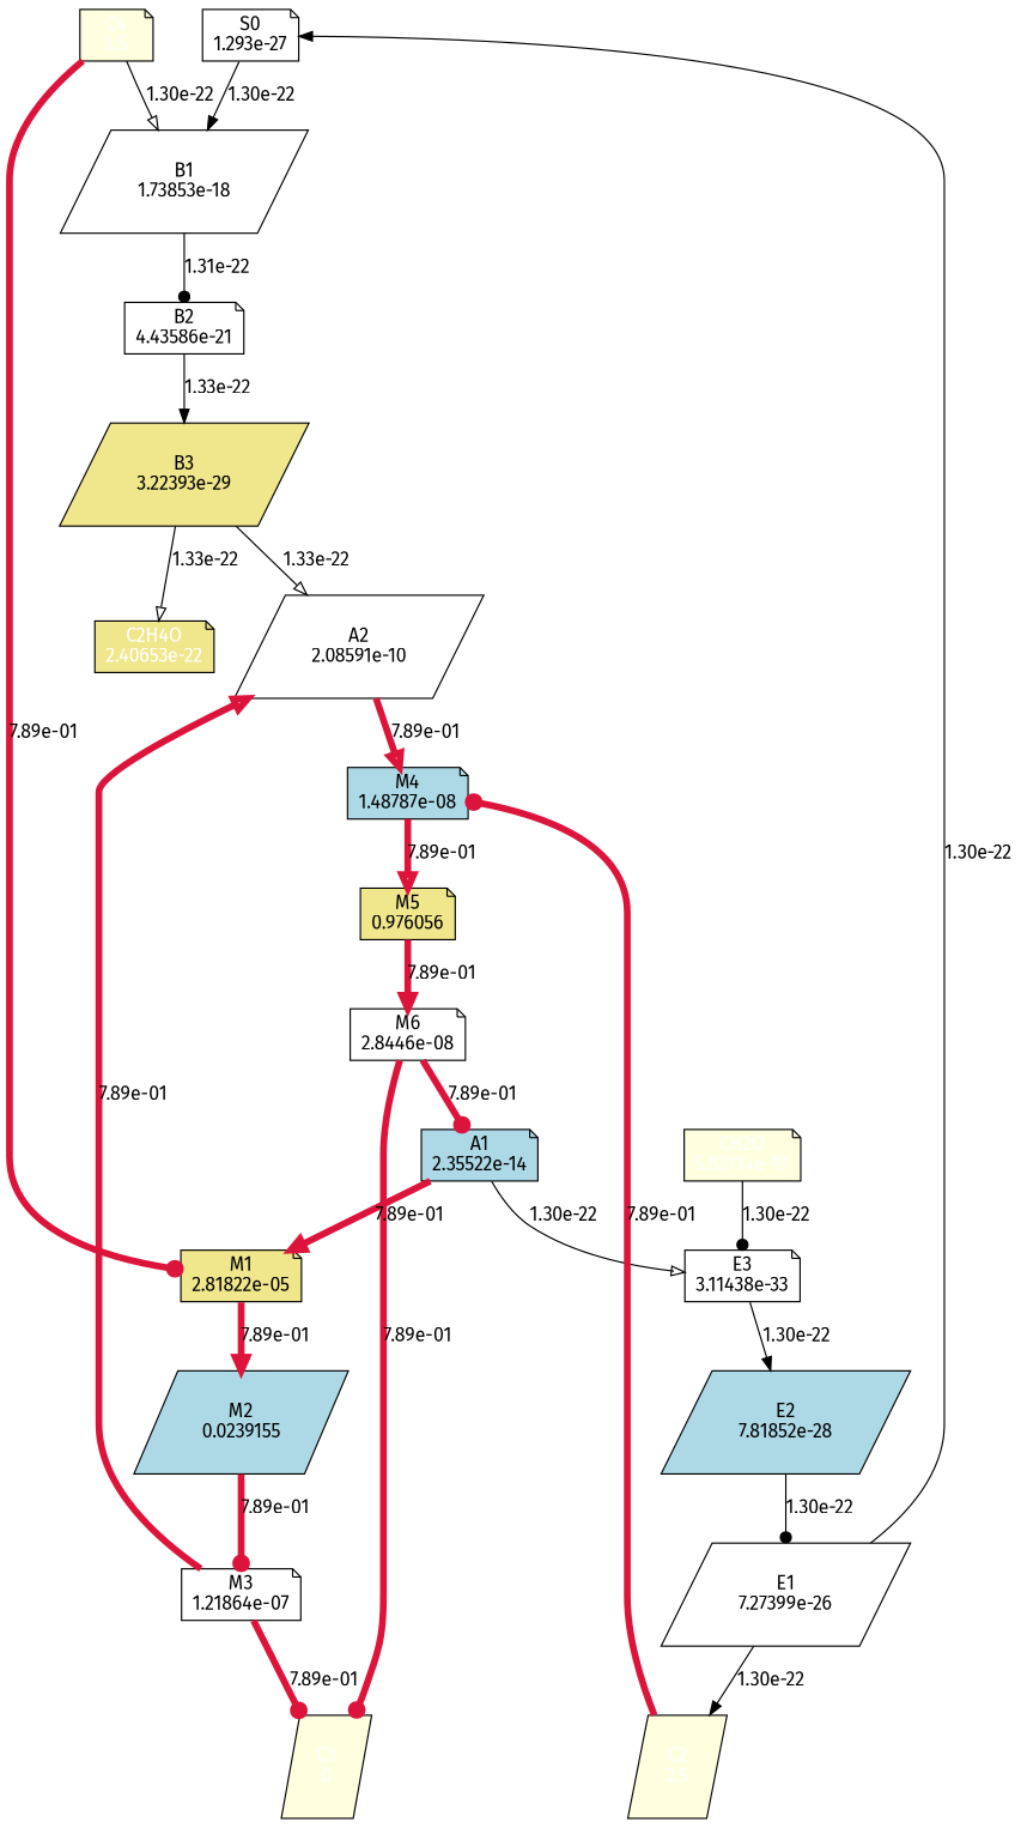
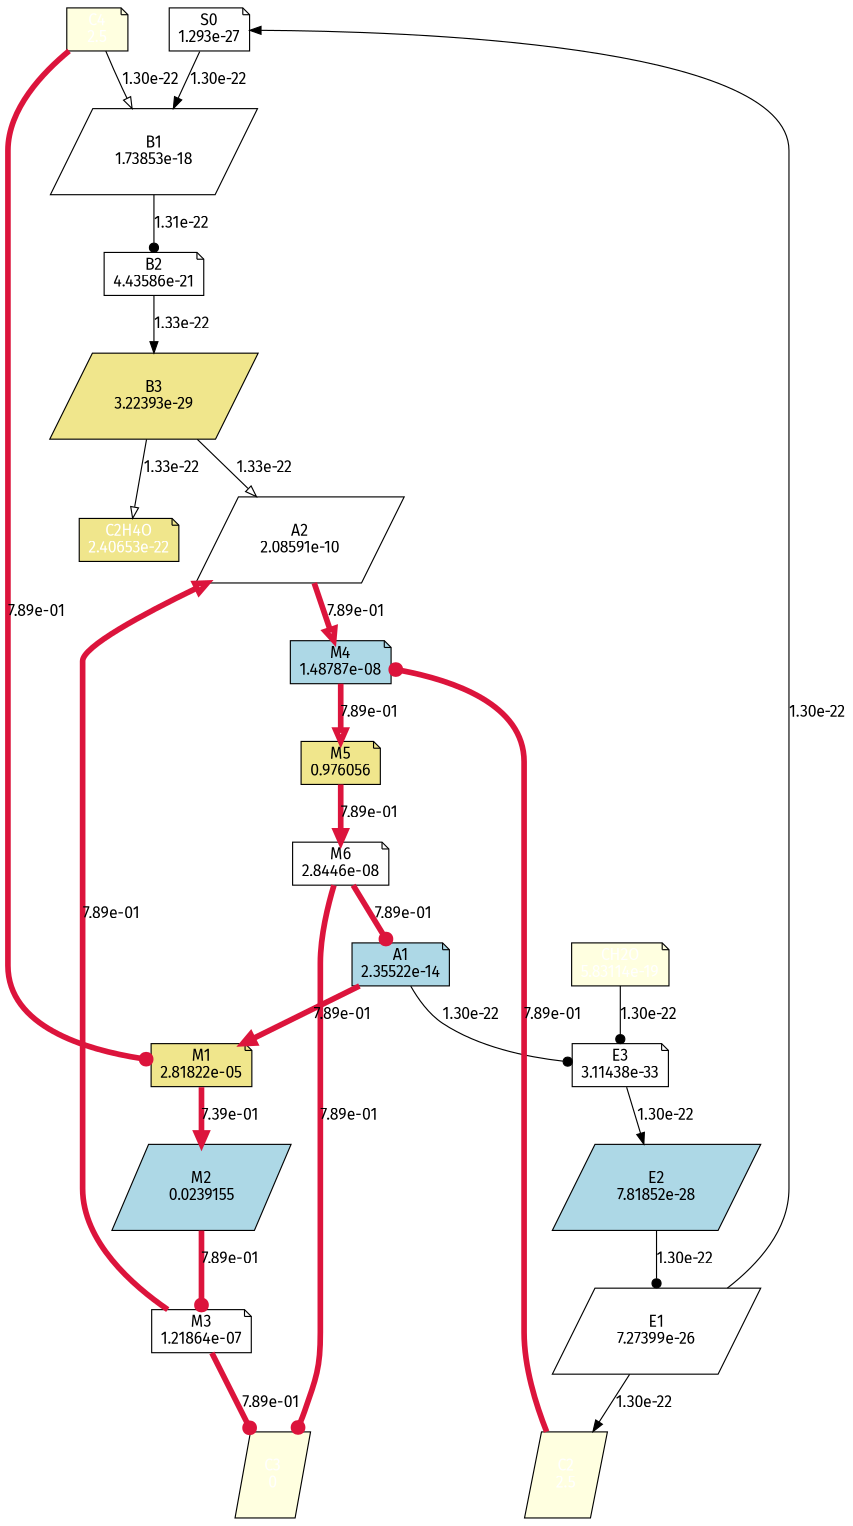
  strict digraph {
    fontname="Fira Sans"
    rankdir=TB
    node [fillcolor=white fontname="Fira Sans" shape=note style=filled]
    edge [arrowhead=dot color=black fontname="Fira Sans" penwidth=1]
    n1 [label="S0\n1.293e-27"]
    n2 [label="B1\n1.73853e-18" shape=parallelogram]
    n3 [label="B2\n4.43586e-21"]
    n4 [fillcolor=khaki label="B3\n3.22393e-29" shape=parallelogram]
    n5 [fillcolor=lightyellow fontcolor=white label="C4\n2.5"]
    n6 [fillcolor=khaki label="M1\n2.81822e-05"]
    n7 [fillcolor=lightblue label="M2\n0.0239155" shape=parallelogram]
    n8 [fillcolor=khaki label="M5\n0.976056"]
    n9 [label="M6\n2.8446e-08"]
    n10 [fillcolor=lightblue label="A1\n2.35522e-14"]
    n11 [fillcolor=lightyellow fontcolor=white label="C3\n0" shape=parallelogram]
    n12 [label="E3\n3.11438e-33"]
    n13 [label="A2\n2.08591e-10" shape=parallelogram]
    n14 [fillcolor=khaki fontcolor=white label="C2H4O\n2.40653e-22"]
    n15 [label="M3\n1.21864e-07"]
    n16 [fillcolor=lightblue label="M4\n1.48787e-08"]
    n17 [fillcolor=lightblue label="E2\n7.81852e-28" shape=parallelogram]
    n18 [label="E1\n7.27399e-26" shape=parallelogram]
    n19 [fillcolor=lightyellow fontcolor=white label="C2\n2.5" shape=parallelogram]
    n20 [fillcolor=lightyellow fontcolor=white label="CH2O\n5.83114e-19"]
    n1 -> n2 [arrowhead=normal label="1.30e-22"]
    n2 -> n3 [label="1.31e-22"]
    n3 -> n4 [arrowhead=normal label="1.33e-22"]
    n4 -> n13 [arrowhead=onormal label="1.33e-22"]
    n4 -> n14 [arrowhead=onormal label="1.33e-22"]
    n5 -> n2 [arrowhead=onormal label="1.30e-22"]
    n5 -> n6 [color=crimson label="7.89e-01" penwidth=5]
-   n6 -> n7 [arrowhead=normal color=crimson label="7.89e-01" penwidth=5]
+   n6 -> n7 [arrowhead=normal color=crimson label="7.39e-01" penwidth=5]
    n7 -> n15 [color=crimson label="7.89e-01" penwidth=5]
    n8 -> n9 [arrowhead=normal color=crimson label="7.89e-01" penwidth=5]
    n9 -> n10 [color=crimson label="7.89e-01" penwidth=5]
    n9 -> n11 [color=crimson label="7.89e-01" penwidth=5]
    n10 -> n6 [arrowhead=normal color=crimson label="7.89e-01" penwidth=5]
-   n10 -> n12 [arrowhead=onormal label="1.30e-22"]
+   n10 -> n12 [label="1.30e-22"]
    n12 -> n17 [arrowhead=normal label="1.30e-22"]
    n13 -> n16 [arrowhead=onormal color=crimson label="7.89e-01" penwidth=5]
    n15 -> n11 [color=crimson label="7.89e-01" penwidth=5]
    n15 -> n13 [arrowhead=onormal color=crimson label="7.89e-01" penwidth=5]
    n16 -> n8 [arrowhead=onormal color=crimson label="7.89e-01" penwidth=5]
    n17 -> n18 [label="1.30e-22"]
    n18 -> n1 [arrowhead=normal label="1.30e-22"]
    n18 -> n19 [arrowhead=normal label="1.30e-22"]
    n19 -> n16 [color=crimson label="7.89e-01" penwidth=5]
    n20 -> n12 [label="1.30e-22"]
  }
